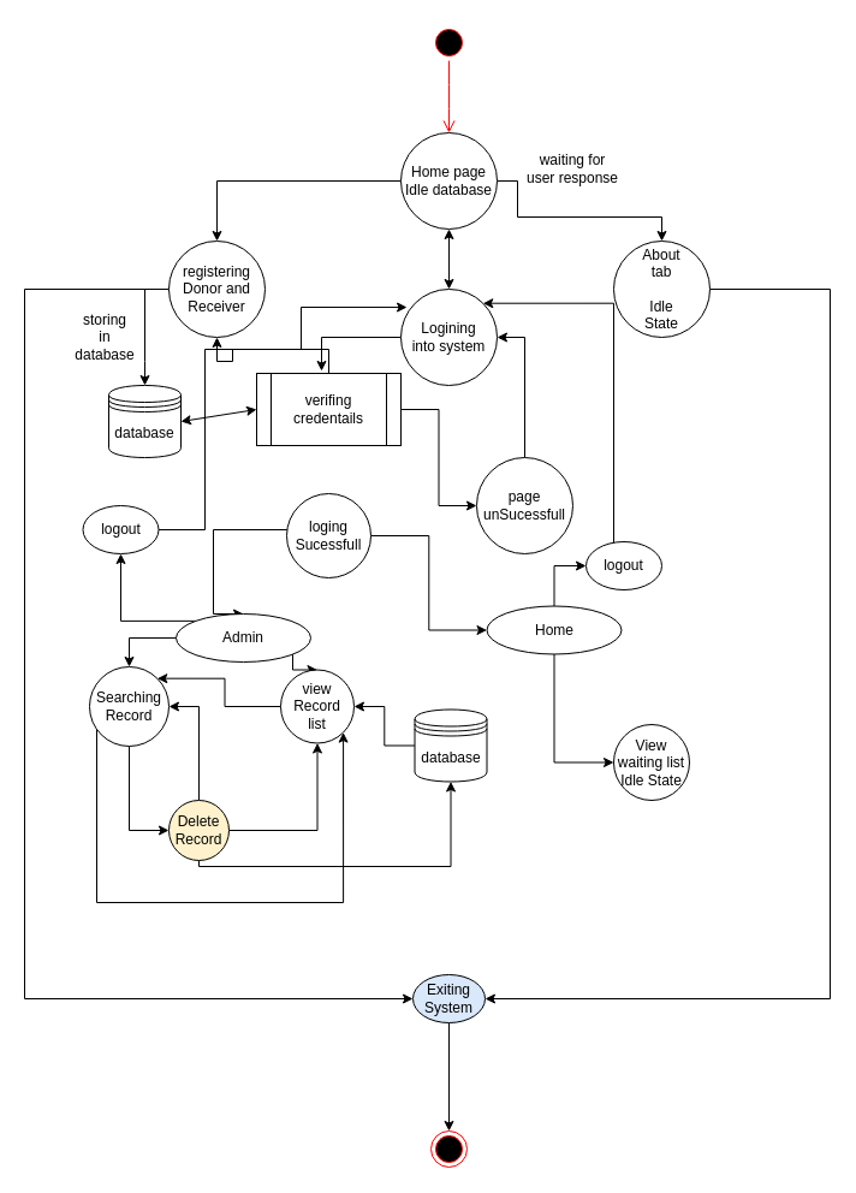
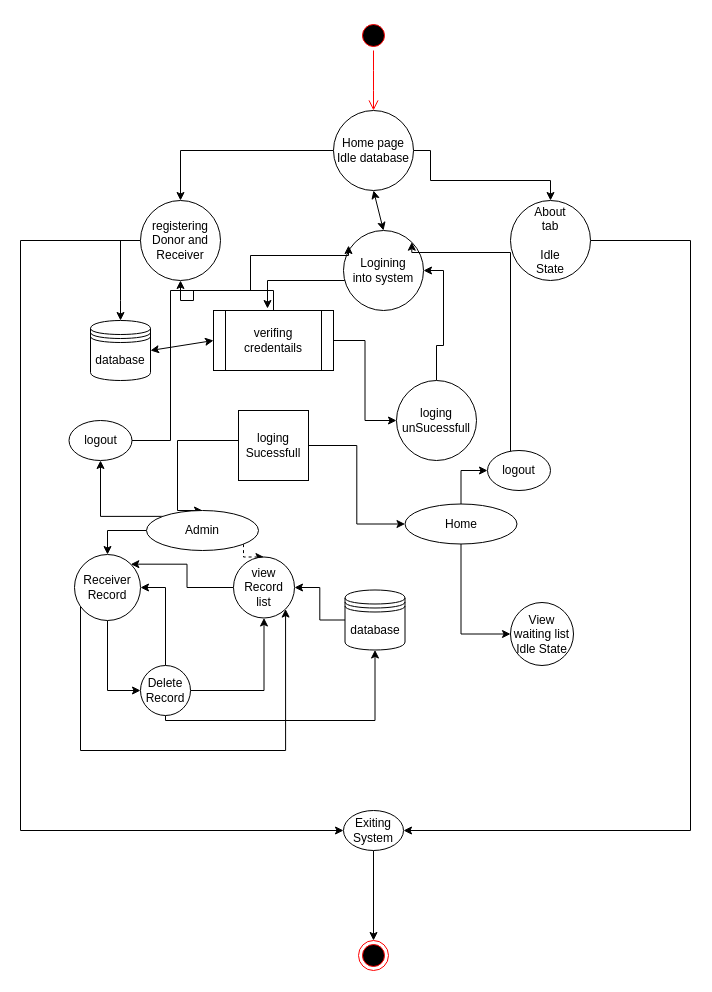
  <mxCell id="0" />
  <mxCell id="1" parent="0" />
  <mxCell id="2" value="" style="ellipse;html=1;shape=startState;fillColor=#000000;strokeColor=#ff0000;" vertex="1" parent="1"><mxGeometry x="358" y="20" width="30" height="30" as="geometry" /></mxCell>
  <mxCell id="3" value="" style="edgeStyle=orthogonalEdgeStyle;html=1;verticalAlign=bottom;endArrow=open;endSize=8;strokeColor=#ff0000;" edge="1" source="2" parent="1"><mxGeometry relative="1" as="geometry"><mxPoint x="373" y="110" as="targetPoint" /></mxGeometry></mxCell>
  <mxCell id="4" style="edgeStyle=orthogonalEdgeStyle;rounded=0;orthogonalLoop=1;jettySize=auto;html=1;" edge="1" parent="1" source="6" target="10"><mxGeometry relative="1" as="geometry" /></mxCell>
  <mxCell id="5" style="edgeStyle=orthogonalEdgeStyle;rounded=0;orthogonalLoop=1;jettySize=auto;html=1;exitX=1;exitY=0.5;exitDx=0;exitDy=0;entryX=0.5;entryY=0;entryDx=0;entryDy=0;" edge="1" parent="1" source="6" target="14"><mxGeometry relative="1" as="geometry"><Array as="points"><mxPoint x="430" y="150" /><mxPoint x="430" y="180" /><mxPoint x="550" y="180" /></Array></mxGeometry></mxCell>
  <mxCell id="6" value="&lt;div&gt;Home page&lt;/div&gt;&lt;div&gt;Idle database&lt;br&gt;&lt;/div&gt;" style="ellipse;whiteSpace=wrap;html=1;aspect=fixed;" vertex="1" parent="1"><mxGeometry x="333" y="110" width="80" height="80" as="geometry" /></mxCell>
- <mxCell id="7" value="waiting for user response" style="text;html=1;strokeColor=none;fillColor=none;align=center;verticalAlign=middle;whiteSpace=wrap;rounded=0;" vertex="1" parent="1"><mxGeometry x="436" y="120" width="80" height="40" as="geometry" /></mxCell>
  <mxCell id="8" style="edgeStyle=orthogonalEdgeStyle;rounded=0;orthogonalLoop=1;jettySize=auto;html=1;entryX=0;entryY=0.5;entryDx=0;entryDy=0;" edge="1" parent="1" source="10" target="21"><mxGeometry relative="1" as="geometry"><Array as="points"><mxPoint x="20" y="240" /><mxPoint x="20" y="830" /></Array></mxGeometry></mxCell>
  <mxCell id="9" style="edgeStyle=orthogonalEdgeStyle;rounded=0;orthogonalLoop=1;jettySize=auto;html=1;entryX=0.5;entryY=0;entryDx=0;entryDy=0;" edge="1" parent="1" source="10"><mxGeometry relative="1" as="geometry"><mxPoint x="120" y="320" as="targetPoint" /></mxGeometry></mxCell>
  <mxCell id="10" value="&lt;div&gt;registering&lt;/div&gt;&lt;div&gt;Donor and Receiver&lt;br&gt;&lt;/div&gt;" style="ellipse;whiteSpace=wrap;html=1;aspect=fixed;" vertex="1" parent="1"><mxGeometry x="140" y="200" width="80" height="80" as="geometry" /></mxCell>
  <mxCell id="11" style="edgeStyle=orthogonalEdgeStyle;rounded=0;orthogonalLoop=1;jettySize=auto;html=1;entryX=0.45;entryY=-0.033;entryDx=0;entryDy=0;entryPerimeter=0;" edge="1" parent="1" source="12" target="27"><mxGeometry relative="1" as="geometry"><Array as="points"><mxPoint x="267" y="280" /></Array></mxGeometry></mxCell>
- <mxCell id="12" value="&lt;div&gt;Logining&lt;/div&gt;&lt;div&gt;into system&lt;br&gt;&lt;/div&gt;" style="ellipse;whiteSpace=wrap;html=1;aspect=fixed;" vertex="1" parent="1"><mxGeometry x="333" y="240" width="80" height="80" as="geometry" /></mxCell>
+ <mxCell id="12" value="&lt;div&gt;Logining&lt;/div&gt;&lt;div&gt;into system&lt;br&gt;&lt;/div&gt;" style="ellipse;whiteSpace=wrap;html=1;aspect=fixed;" vertex="1" parent="1"><mxGeometry x="343" y="230" width="80" height="80" as="geometry" /></mxCell>
  <mxCell id="13" style="edgeStyle=orthogonalEdgeStyle;rounded=0;orthogonalLoop=1;jettySize=auto;html=1;entryX=1;entryY=0.5;entryDx=0;entryDy=0;" edge="1" parent="1" source="14" target="21"><mxGeometry relative="1" as="geometry"><Array as="points"><mxPoint x="690" y="240" /><mxPoint x="690" y="830" /></Array></mxGeometry></mxCell>
  <mxCell id="14" value="&lt;div&gt;About&lt;/div&gt;&lt;div&gt;tab&lt;br&gt;&lt;/div&gt;&lt;div&gt;&lt;br&gt;&lt;/div&gt;&lt;div&gt;Idle&lt;/div&gt;&lt;div&gt;State&lt;br&gt;&lt;/div&gt;" style="ellipse;whiteSpace=wrap;html=1;aspect=fixed;" vertex="1" parent="1"><mxGeometry x="510" y="200" width="80" height="80" as="geometry" /></mxCell>
  <mxCell id="15" style="edgeStyle=orthogonalEdgeStyle;rounded=0;orthogonalLoop=1;jettySize=auto;html=1;entryX=0.5;entryY=0;entryDx=0;entryDy=0;" edge="1" parent="1" source="17" target="35"><mxGeometry relative="1" as="geometry"><Array as="points"><mxPoint x="177" y="440" /></Array></mxGeometry></mxCell>
  <mxCell id="16" style="edgeStyle=orthogonalEdgeStyle;rounded=0;orthogonalLoop=1;jettySize=auto;html=1;entryX=0;entryY=0.5;entryDx=0;entryDy=0;" edge="1" parent="1" source="17" target="31"><mxGeometry relative="1" as="geometry" /></mxCell>
- <mxCell id="17" value="&lt;div&gt;loging &lt;br&gt;&lt;/div&gt;&lt;div&gt;Sucessfull&lt;br&gt;&lt;/div&gt;" style="ellipse;whiteSpace=wrap;html=1;aspect=fixed;" vertex="1" parent="1"><mxGeometry x="238" y="410" width="70" height="70" as="geometry" /></mxCell>
+ <mxCell id="17" value="&lt;div&gt;loging &lt;br&gt;&lt;/div&gt;&lt;div&gt;Sucessfull&lt;br&gt;&lt;/div&gt;" style="whiteSpace=wrap;html=1;aspect=fixed;rounded=0;" vertex="1" parent="1"><mxGeometry x="238" y="410" width="70" height="70" as="geometry" /></mxCell>
  <mxCell id="18" style="edgeStyle=orthogonalEdgeStyle;rounded=0;orthogonalLoop=1;jettySize=auto;html=1;entryX=1;entryY=0.5;entryDx=0;entryDy=0;" edge="1" parent="1" source="19" target="12"><mxGeometry relative="1" as="geometry" /></mxCell>
- <mxCell id="19" value="&lt;div&gt;page &lt;br&gt;&lt;/div&gt;&lt;div&gt;unSucessfull&lt;br&gt;&lt;/div&gt;" style="ellipse;whiteSpace=wrap;html=1;aspect=fixed;" vertex="1" parent="1"><mxGeometry x="396" y="380" width="80" height="80" as="geometry" /></mxCell>
+ <mxCell id="19" value="&lt;div&gt;loging &lt;br&gt;&lt;/div&gt;&lt;div&gt;unSucessfull&lt;br&gt;&lt;/div&gt;" style="ellipse;whiteSpace=wrap;html=1;aspect=fixed;" vertex="1" parent="1"><mxGeometry x="396" y="380" width="80" height="80" as="geometry" /></mxCell>
  <mxCell id="20" style="edgeStyle=orthogonalEdgeStyle;rounded=0;orthogonalLoop=1;jettySize=auto;html=1;entryX=0.5;entryY=0;entryDx=0;entryDy=0;" edge="1" parent="1" source="21" target="22"><mxGeometry relative="1" as="geometry" /></mxCell>
- <mxCell id="21" value="&lt;div&gt;&lt;br&gt;&lt;/div&gt;&lt;div&gt;Exiting&lt;/div&gt;&lt;div&gt;System&lt;br&gt;&lt;/div&gt;&lt;div&gt;&lt;br&gt;&lt;/div&gt;" style="ellipse;whiteSpace=wrap;html=1;fillColor=#dae8fc;" vertex="1" parent="1"><mxGeometry x="343" y="810" width="60" height="40" as="geometry" /></mxCell>
+ <mxCell id="21" value="&lt;div&gt;&lt;br&gt;&lt;/div&gt;&lt;div&gt;Exiting&lt;/div&gt;&lt;div&gt;System&lt;br&gt;&lt;/div&gt;&lt;div&gt;&lt;br&gt;&lt;/div&gt;" style="ellipse;whiteSpace=wrap;html=1;" vertex="1" parent="1"><mxGeometry x="343" y="810" width="60" height="40" as="geometry" /></mxCell>
  <mxCell id="22" value="" style="ellipse;html=1;shape=endState;fillColor=#000000;strokeColor=#ff0000;" vertex="1" parent="1"><mxGeometry x="358" y="940" width="30" height="30" as="geometry" /></mxCell>
  <mxCell id="23" value="database" style="shape=datastore;whiteSpace=wrap;html=1;" vertex="1" parent="1"><mxGeometry x="90" y="320" width="60" height="60" as="geometry" /></mxCell>
- <mxCell id="24" value="&lt;div&gt;storing&lt;/div&gt;&lt;div&gt;in database&lt;br&gt;&lt;/div&gt;" style="text;html=1;strokeColor=none;fillColor=none;align=center;verticalAlign=middle;whiteSpace=wrap;rounded=0;" vertex="1" parent="1"><mxGeometry x="67" y="270" width="40" height="20" as="geometry" /></mxCell>
  <mxCell id="25" style="edgeStyle=orthogonalEdgeStyle;rounded=0;orthogonalLoop=1;jettySize=auto;html=1;" edge="1" parent="1" source="27" target="10"><mxGeometry relative="1" as="geometry" /></mxCell>
  <mxCell id="26" style="edgeStyle=orthogonalEdgeStyle;rounded=0;orthogonalLoop=1;jettySize=auto;html=1;entryX=0;entryY=0.5;entryDx=0;entryDy=0;" edge="1" parent="1" source="27" target="19"><mxGeometry relative="1" as="geometry" /></mxCell>
  <mxCell id="27" value="&lt;div&gt;verifing &lt;br&gt;&lt;/div&gt;&lt;div&gt;credentails&lt;br&gt;&lt;/div&gt;" style="shape=process;whiteSpace=wrap;html=1;backgroundOutline=1;" vertex="1" parent="1"><mxGeometry x="213" y="310" width="120" height="60" as="geometry" /></mxCell>
  <mxCell id="28" value="" style="endArrow=classic;startArrow=classic;html=1;entryX=0;entryY=0.5;entryDx=0;entryDy=0;exitX=1;exitY=0.5;exitDx=0;exitDy=0;" edge="1" parent="1" source="23" target="27"><mxGeometry width="50" height="50" relative="1" as="geometry"><mxPoint x="150" y="370" as="sourcePoint" /><mxPoint x="200" y="320" as="targetPoint" /></mxGeometry></mxCell>
  <mxCell id="29" style="edgeStyle=orthogonalEdgeStyle;rounded=0;orthogonalLoop=1;jettySize=auto;html=1;entryX=0;entryY=0.5;entryDx=0;entryDy=0;" edge="1" parent="1" source="31" target="50"><mxGeometry relative="1" as="geometry" /></mxCell>
  <mxCell id="30" style="edgeStyle=orthogonalEdgeStyle;rounded=0;orthogonalLoop=1;jettySize=auto;html=1;entryX=0;entryY=0.5;entryDx=0;entryDy=0;" edge="1" parent="1" source="31" target="51"><mxGeometry relative="1" as="geometry" /></mxCell>
  <mxCell id="31" value="Home" style="ellipse;whiteSpace=wrap;html=1;" vertex="1" parent="1"><mxGeometry x="404.5" y="503.5" width="112" height="40" as="geometry" /></mxCell>
  <mxCell id="32" style="edgeStyle=orthogonalEdgeStyle;rounded=0;orthogonalLoop=1;jettySize=auto;html=1;entryX=0.5;entryY=0;entryDx=0;entryDy=0;" edge="1" parent="1" source="35" target="38"><mxGeometry relative="1" as="geometry"><Array as="points"><mxPoint x="107" y="530" /></Array></mxGeometry></mxCell>
- <mxCell id="33" style="edgeStyle=orthogonalEdgeStyle;rounded=0;orthogonalLoop=1;jettySize=auto;html=1;entryX=0.5;entryY=0;entryDx=0;entryDy=0;" edge="1" parent="1" source="35" target="40"><mxGeometry relative="1" as="geometry"><Array as="points"><mxPoint x="243" y="530" /></Array></mxGeometry></mxCell>
+ <mxCell id="33" style="edgeStyle=orthogonalEdgeStyle;rounded=0;orthogonalLoop=1;jettySize=auto;html=1;entryX=0.5;entryY=0;entryDx=0;entryDy=0;dashed=1;" edge="1" parent="1" source="35" target="40"><mxGeometry relative="1" as="geometry"><Array as="points"><mxPoint x="243" y="530" /></Array></mxGeometry></mxCell>
  <mxCell id="34" style="edgeStyle=orthogonalEdgeStyle;rounded=0;orthogonalLoop=1;jettySize=auto;html=1;exitX=0;exitY=0;exitDx=0;exitDy=0;entryX=0.5;entryY=1;entryDx=0;entryDy=0;" edge="1" parent="1" source="35" target="48"><mxGeometry relative="1" as="geometry" /></mxCell>
  <mxCell id="35" value="Admin" style="ellipse;whiteSpace=wrap;html=1;" vertex="1" parent="1"><mxGeometry x="146" y="510" width="112" height="40" as="geometry" /></mxCell>
  <mxCell id="36" style="edgeStyle=orthogonalEdgeStyle;rounded=0;orthogonalLoop=1;jettySize=auto;html=1;entryX=0;entryY=0.5;entryDx=0;entryDy=0;" edge="1" parent="1" source="38" target="44"><mxGeometry relative="1" as="geometry" /></mxCell>
  <mxCell id="37" style="edgeStyle=orthogonalEdgeStyle;rounded=0;orthogonalLoop=1;jettySize=auto;html=1;entryX=1;entryY=1;entryDx=0;entryDy=0;" edge="1" parent="1" source="38" target="40"><mxGeometry relative="1" as="geometry"><Array as="points"><mxPoint x="80" y="750" /><mxPoint x="285" y="750" /></Array></mxGeometry></mxCell>
- <mxCell id="38" value="&lt;div&gt;Searching&lt;/div&gt;&lt;div&gt;Record&lt;br&gt;&lt;/div&gt;" style="ellipse;whiteSpace=wrap;html=1;aspect=fixed;" vertex="1" parent="1"><mxGeometry x="74" y="554" width="66" height="66" as="geometry" /></mxCell>
+ <mxCell id="38" value="&lt;div&gt;Receiver&lt;/div&gt;&lt;div&gt;Record&lt;br&gt;&lt;/div&gt;" style="ellipse;whiteSpace=wrap;html=1;aspect=fixed;" vertex="1" parent="1"><mxGeometry x="74" y="554" width="66" height="66" as="geometry" /></mxCell>
  <mxCell id="39" style="edgeStyle=orthogonalEdgeStyle;rounded=0;orthogonalLoop=1;jettySize=auto;html=1;entryX=1;entryY=0;entryDx=0;entryDy=0;" edge="1" parent="1" source="40" target="38"><mxGeometry relative="1" as="geometry" /></mxCell>
  <mxCell id="40" value="&lt;div&gt;view&lt;/div&gt;&lt;div&gt;Record&lt;/div&gt;&lt;div&gt;list&lt;br&gt;&lt;/div&gt;" style="ellipse;whiteSpace=wrap;html=1;aspect=fixed;" vertex="1" parent="1"><mxGeometry x="233" y="556.5" width="61" height="61" as="geometry" /></mxCell>
  <mxCell id="41" style="edgeStyle=orthogonalEdgeStyle;rounded=0;orthogonalLoop=1;jettySize=auto;html=1;entryX=0.5;entryY=1;entryDx=0;entryDy=0;" edge="1" parent="1" source="44" target="40"><mxGeometry relative="1" as="geometry" /></mxCell>
  <mxCell id="42" style="edgeStyle=orthogonalEdgeStyle;rounded=0;orthogonalLoop=1;jettySize=auto;html=1;entryX=1;entryY=0.5;entryDx=0;entryDy=0;" edge="1" parent="1" source="44" target="38"><mxGeometry relative="1" as="geometry" /></mxCell>
  <mxCell id="43" style="edgeStyle=orthogonalEdgeStyle;rounded=0;orthogonalLoop=1;jettySize=auto;html=1;entryX=0.5;entryY=1;entryDx=0;entryDy=0;" edge="1" parent="1" source="44" target="46"><mxGeometry relative="1" as="geometry"><Array as="points"><mxPoint x="165" y="720" /><mxPoint x="375" y="720" /></Array></mxGeometry></mxCell>
- <mxCell id="44" value="&lt;div&gt;Delete&lt;/div&gt;&lt;div&gt;Record&lt;br&gt;&lt;/div&gt;" style="ellipse;whiteSpace=wrap;html=1;aspect=fixed;fillColor=#fff2cc;" vertex="1" parent="1"><mxGeometry x="140" y="665" width="50" height="50" as="geometry" /></mxCell>
+ <mxCell id="44" value="&lt;div&gt;Delete&lt;/div&gt;&lt;div&gt;Record&lt;br&gt;&lt;/div&gt;" style="ellipse;whiteSpace=wrap;html=1;aspect=fixed;" vertex="1" parent="1"><mxGeometry x="140" y="665" width="50" height="50" as="geometry" /></mxCell>
  <mxCell id="45" style="edgeStyle=orthogonalEdgeStyle;rounded=0;orthogonalLoop=1;jettySize=auto;html=1;" edge="1" parent="1" source="46" target="40"><mxGeometry relative="1" as="geometry" /></mxCell>
  <mxCell id="46" value="database" style="shape=datastore;whiteSpace=wrap;html=1;" vertex="1" parent="1"><mxGeometry x="344.5" y="589.5" width="60" height="60" as="geometry" /></mxCell>
  <mxCell id="47" style="edgeStyle=orthogonalEdgeStyle;rounded=0;orthogonalLoop=1;jettySize=auto;html=1;entryX=0.063;entryY=0.188;entryDx=0;entryDy=0;entryPerimeter=0;" edge="1" parent="1" source="48" target="12"><mxGeometry relative="1" as="geometry"><Array as="points"><mxPoint x="170" y="440" /><mxPoint x="170" y="290" /><mxPoint x="250" y="290" /><mxPoint x="250" y="255" /></Array></mxGeometry></mxCell>
  <mxCell id="48" value="logout" style="ellipse;whiteSpace=wrap;html=1;" vertex="1" parent="1"><mxGeometry x="68.5" y="420" width="63" height="40" as="geometry" /></mxCell>
  <mxCell id="49" style="edgeStyle=orthogonalEdgeStyle;rounded=0;orthogonalLoop=1;jettySize=auto;html=1;entryX=1;entryY=0;entryDx=0;entryDy=0;" edge="1" parent="1" source="50" target="12"><mxGeometry relative="1" as="geometry"><Array as="points"><mxPoint x="510" y="252" /></Array></mxGeometry></mxCell>
  <mxCell id="50" value="logout" style="ellipse;whiteSpace=wrap;html=1;" vertex="1" parent="1"><mxGeometry x="487" y="450" width="63" height="40" as="geometry" /></mxCell>
  <mxCell id="51" value="&lt;div&gt;View waiting list Idle State&lt;br&gt;&lt;/div&gt;" style="ellipse;whiteSpace=wrap;html=1;aspect=fixed;" vertex="1" parent="1"><mxGeometry x="510" y="602" width="63" height="63" as="geometry" /></mxCell>
  <mxCell id="52" value="" style="endArrow=classic;startArrow=classic;html=1;exitX=0.5;exitY=0;exitDx=0;exitDy=0;entryX=0.5;entryY=1;entryDx=0;entryDy=0;" edge="1" parent="1" source="12" target="6"><mxGeometry width="50" height="50" relative="1" as="geometry"><mxPoint x="350" y="240" as="sourcePoint" /><mxPoint x="400" y="190" as="targetPoint" /></mxGeometry></mxCell>
